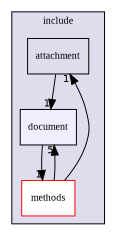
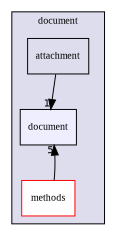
  digraph {
    compound=true
    fontname="Liberation Serif"
    node [fontname="Liberation Serif" fontsize=10 shape=box style=filled]
    edge [fontname="Liberation Serif" headlabel=1 labeldistance=1.5 labelfontname=Helvetica labelfontsize=10]
    n1 [label=attachment style=""]
    n2 [color=red fillcolor=white label=methods]
    n3 [fillcolor="#eeeeff" label=document pencolor=black]
    subgraph cluster_1 {
      bgcolor="#ddddee"
      fontsize=10
-     label=include
+     label=document
      pencolor=black
      n1
      n2
      n3
    }
    n1 -> n3
-   n2 -> n1
    n2 -> n3 [headlabel=5]
-   n3 -> n2
  }
